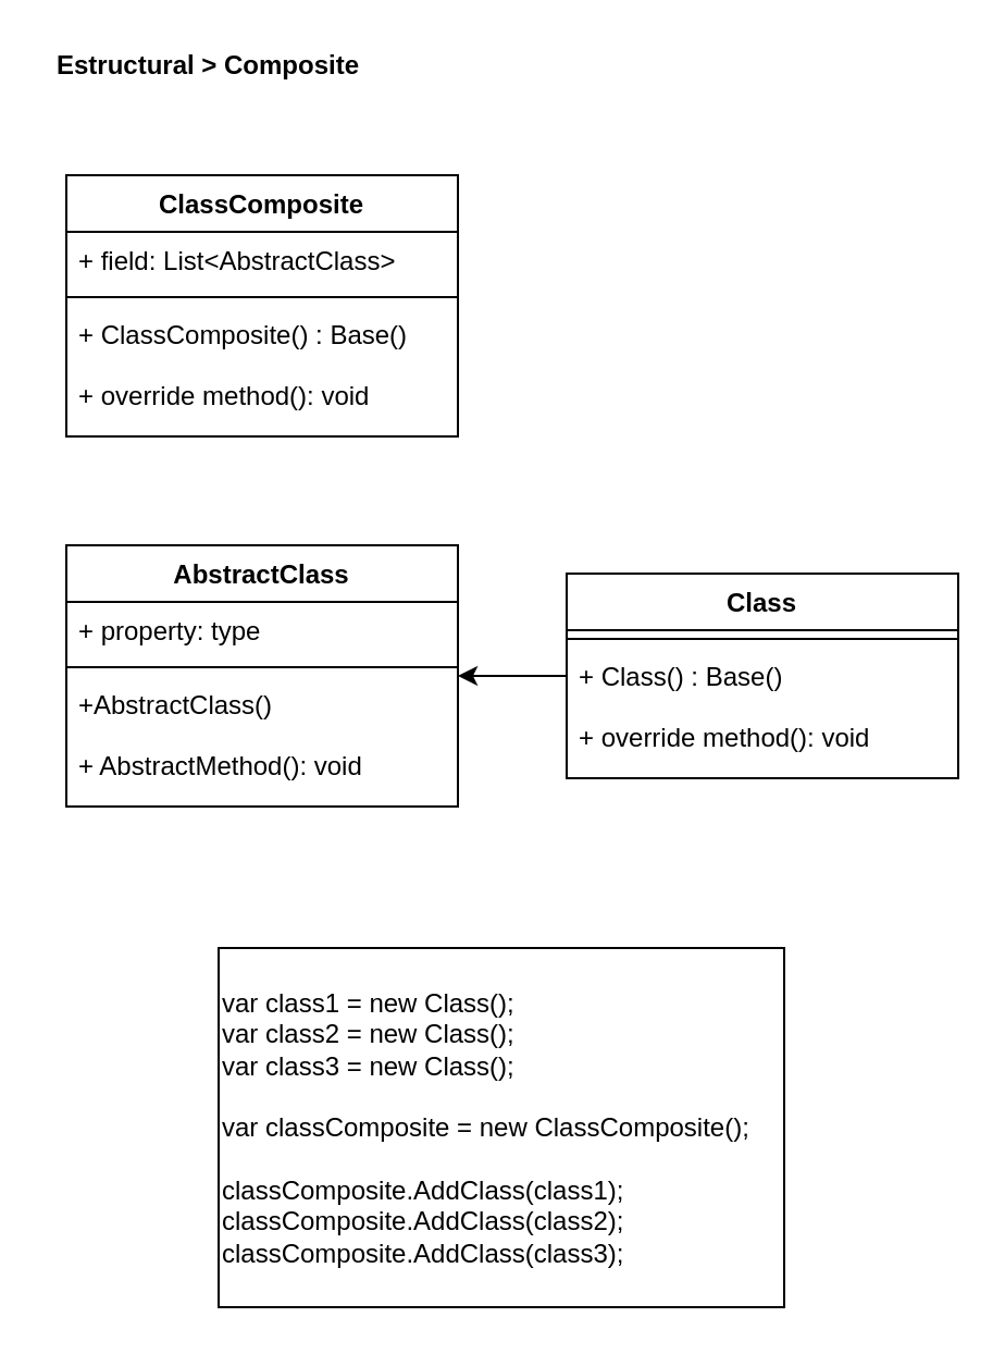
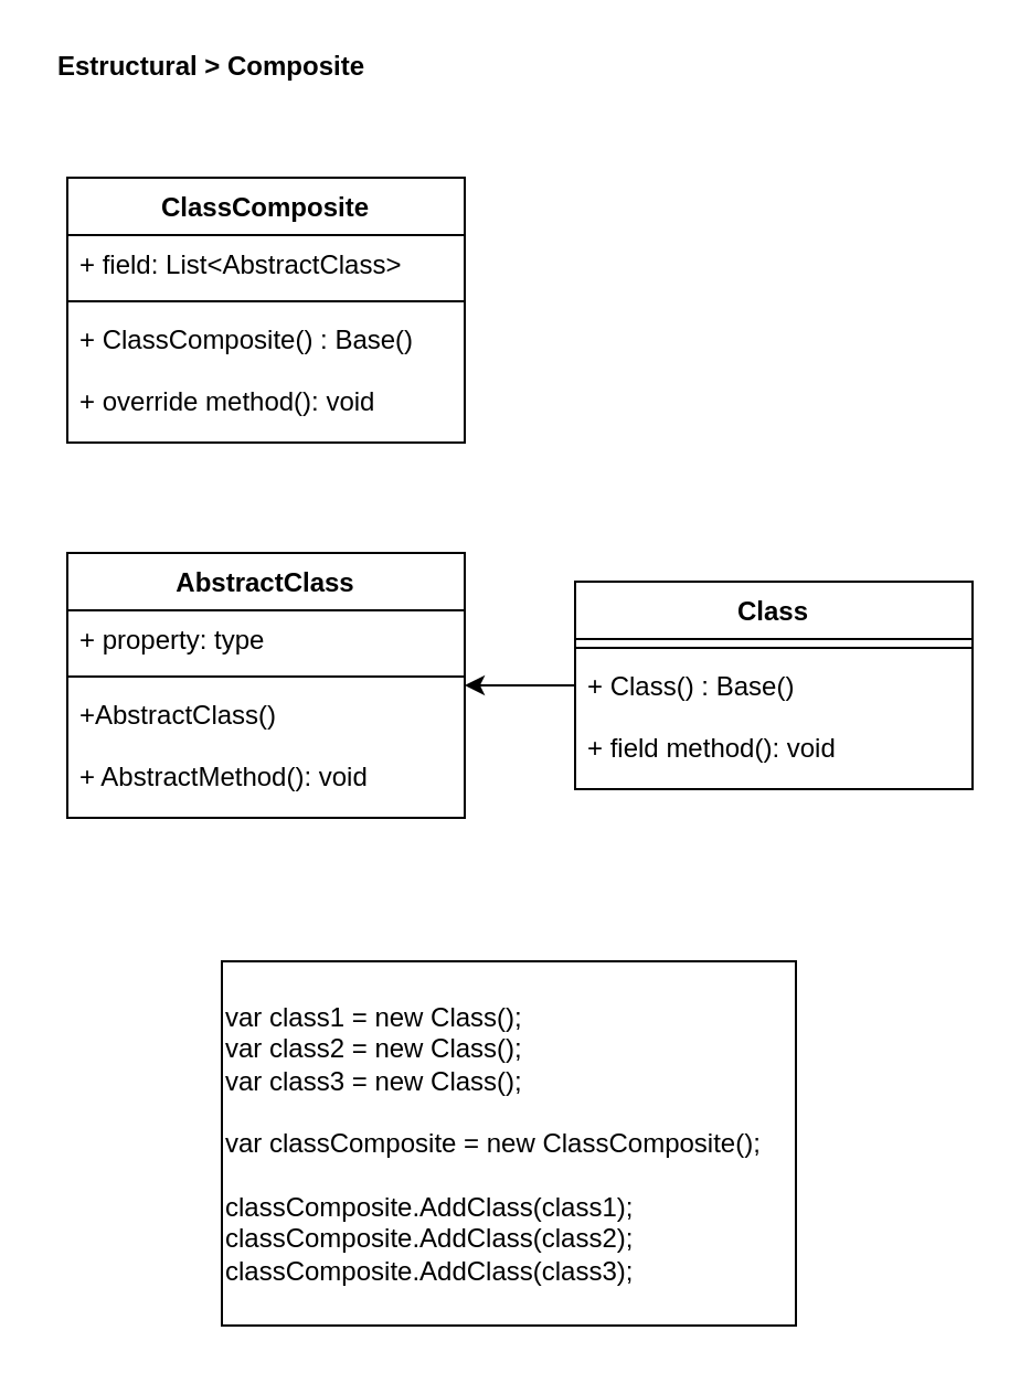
  <mxCell id="0" />
  <mxCell id="1" parent="0" />
  <mxCell id="2" value="&lt;span&gt;var class1 = new Class();&lt;br&gt;&lt;/span&gt;var class2 = new Class();&lt;br&gt;&lt;span&gt;var class3 = new Class();&lt;br&gt;&lt;/span&gt;&lt;span&gt;&lt;br&gt;var classComposite = new ClassComposite();&lt;br&gt;&lt;br&gt;&lt;/span&gt;classComposite.AddClass(class1);&lt;br&gt;classComposite.AddClass(class2);&lt;br&gt;classComposite.AddClass(class3);&lt;span&gt;&lt;br&gt;&lt;/span&gt;" style="rounded=0;whiteSpace=wrap;html=1;align=left;labelBackgroundColor=#ffffff;" parent="1" vertex="1"><mxGeometry x="100" y="435" width="260" height="165" as="geometry" /></mxCell>
  <mxCell id="3" value="&lt;b&gt;Estructural &amp;gt; Composite&lt;/b&gt;" style="text;html=1;align=center;verticalAlign=middle;resizable=0;points=[];autosize=1;" parent="1" vertex="1"><mxGeometry x="20" y="20" width="150" height="20" as="geometry" /></mxCell>
  <mxCell id="4" style="edgeStyle=orthogonalEdgeStyle;rounded=0;orthogonalLoop=1;jettySize=auto;html=1;endSize=6;startSize=6;" parent="1" edge="1"><mxGeometry relative="1" as="geometry"><mxPoint x="210" y="310" as="targetPoint" /><mxPoint x="260" y="310" as="sourcePoint" /></mxGeometry></mxCell>
  <mxCell id="5" value="ClassComposite" style="swimlane;fontStyle=1;align=center;verticalAlign=top;childLayout=stackLayout;horizontal=1;startSize=26;horizontalStack=0;resizeParent=1;resizeParentMax=0;resizeLast=0;collapsible=1;marginBottom=0;" parent="1" vertex="1"><mxGeometry x="30" y="80" width="180" height="120" as="geometry" /></mxCell>
  <mxCell id="6" value="+ field: List&lt;AbstractClass&gt;" style="text;strokeColor=none;fillColor=none;align=left;verticalAlign=top;spacingLeft=4;spacingRight=4;overflow=hidden;rotatable=0;points=[[0,0.5],[1,0.5]];portConstraint=eastwest;" parent="5" vertex="1"><mxGeometry y="26" width="180" height="26" as="geometry" /></mxCell>
  <mxCell id="7" value="" style="line;strokeWidth=1;fillColor=none;align=left;verticalAlign=middle;spacingTop=-1;spacingLeft=3;spacingRight=3;rotatable=0;labelPosition=right;points=[];portConstraint=eastwest;" parent="5" vertex="1"><mxGeometry y="52" width="180" height="8" as="geometry" /></mxCell>
  <mxCell id="8" value="+ ClassComposite() : Base()&#10;&#10;+ override method(): void" style="text;strokeColor=none;fillColor=none;align=left;verticalAlign=top;spacingLeft=4;spacingRight=4;overflow=hidden;rotatable=0;points=[[0,0.5],[1,0.5]];portConstraint=eastwest;" parent="5" vertex="1"><mxGeometry y="60" width="180" height="60" as="geometry" /></mxCell>
  <mxCell id="9" value="AbstractClass" style="swimlane;fontStyle=1;align=center;verticalAlign=top;childLayout=stackLayout;horizontal=1;startSize=26;horizontalStack=0;resizeParent=1;resizeParentMax=0;resizeLast=0;collapsible=1;marginBottom=0;" parent="1" vertex="1"><mxGeometry x="30" y="250" width="180" height="120" as="geometry" /></mxCell>
  <mxCell id="10" value="+ property: type" style="text;strokeColor=none;fillColor=none;align=left;verticalAlign=top;spacingLeft=4;spacingRight=4;overflow=hidden;rotatable=0;points=[[0,0.5],[1,0.5]];portConstraint=eastwest;" parent="9" vertex="1"><mxGeometry y="26" width="180" height="26" as="geometry" /></mxCell>
  <mxCell id="11" value="" style="line;strokeWidth=1;fillColor=none;align=left;verticalAlign=middle;spacingTop=-1;spacingLeft=3;spacingRight=3;rotatable=0;labelPosition=right;points=[];portConstraint=eastwest;" parent="9" vertex="1"><mxGeometry y="52" width="180" height="8" as="geometry" /></mxCell>
  <mxCell id="12" value="+AbstractClass()&#10;&#10;+ AbstractMethod(): void" style="text;strokeColor=none;fillColor=none;align=left;verticalAlign=top;spacingLeft=4;spacingRight=4;overflow=hidden;rotatable=0;points=[[0,0.5],[1,0.5]];portConstraint=eastwest;" parent="9" vertex="1"><mxGeometry y="60" width="180" height="60" as="geometry" /></mxCell>
  <mxCell id="13" value="Class" style="swimlane;fontStyle=1;align=center;verticalAlign=top;childLayout=stackLayout;horizontal=1;startSize=26;horizontalStack=0;resizeParent=1;resizeParentMax=0;resizeLast=0;collapsible=1;marginBottom=0;" parent="1" vertex="1"><mxGeometry x="260" y="263" width="180" height="94" as="geometry" /></mxCell>
  <mxCell id="14" value="" style="line;strokeWidth=1;fillColor=none;align=left;verticalAlign=middle;spacingTop=-1;spacingLeft=3;spacingRight=3;rotatable=0;labelPosition=right;points=[];portConstraint=eastwest;" parent="13" vertex="1"><mxGeometry y="26" width="180" height="8" as="geometry" /></mxCell>
- <mxCell id="15" value="+ Class() : Base()&#10;&#10;+ override method(): void" style="text;strokeColor=none;fillColor=none;align=left;verticalAlign=top;spacingLeft=4;spacingRight=4;overflow=hidden;rotatable=0;points=[[0,0.5],[1,0.5]];portConstraint=eastwest;" parent="13" vertex="1"><mxGeometry y="34" width="180" height="60" as="geometry" /></mxCell>
+ <mxCell id="15" value="+ Class() : Base()&#10;&#10;+ field method(): void" style="text;strokeColor=none;fillColor=none;align=left;verticalAlign=top;spacingLeft=4;spacingRight=4;overflow=hidden;rotatable=0;points=[[0,0.5],[1,0.5]];portConstraint=eastwest;" parent="13" vertex="1"><mxGeometry y="34" width="180" height="60" as="geometry" /></mxCell>
